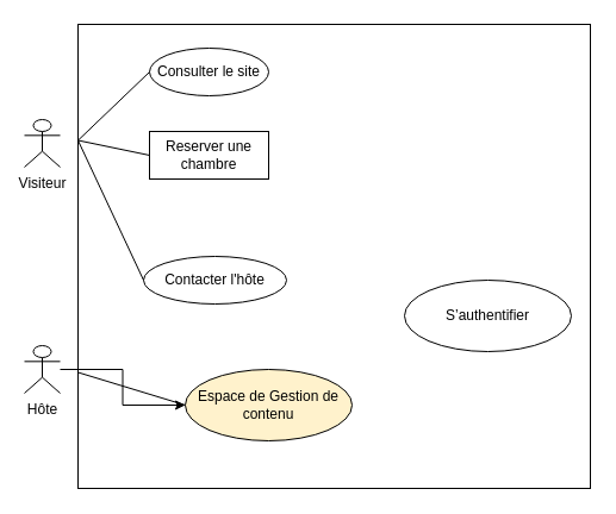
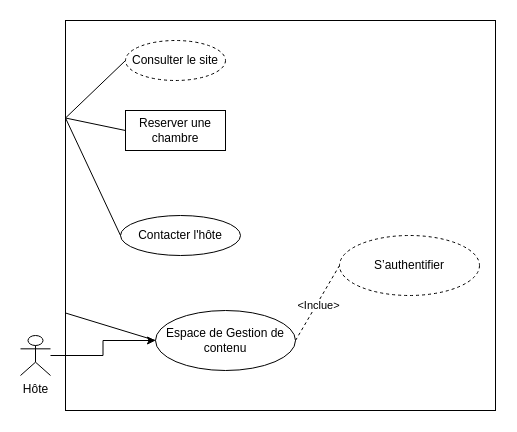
  <mxCell id="0" />
  <mxCell id="1" parent="0" />
  <mxCell id="2" value="" style="rounded=0;whiteSpace=wrap;html=1;" parent="1" vertex="1"><mxGeometry x="65" y="20" width="430" height="390" as="geometry" /></mxCell>
- <mxCell id="3" value="Consulter le site" style="ellipse;whiteSpace=wrap;html=1;" parent="1" vertex="1"><mxGeometry x="125" y="40" width="100" height="40" as="geometry" /></mxCell>
+ <mxCell id="3" value="Consulter le site" style="ellipse;whiteSpace=wrap;html=1;dashed=1;" parent="1" vertex="1"><mxGeometry x="125" y="40" width="100" height="40" as="geometry" /></mxCell>
  <mxCell id="4" value="Reserver une chambre" style="whiteSpace=wrap;html=1;rounded=0;" parent="1" vertex="1"><mxGeometry x="125" y="110" width="100" height="40" as="geometry" /></mxCell>
  <mxCell id="5" value="Contacter l'hôte" style="ellipse;whiteSpace=wrap;html=1;" parent="1" vertex="1"><mxGeometry x="120" y="215" width="120" height="40" as="geometry" /></mxCell>
- <mxCell id="6" value="S’authentifier" style="ellipse;whiteSpace=wrap;html=1;" parent="1" vertex="1"><mxGeometry x="339" y="235" width="140" height="60" as="geometry" /></mxCell>
+ <mxCell id="6" value="S’authentifier" style="ellipse;whiteSpace=wrap;html=1;dashed=1;" parent="1" vertex="1"><mxGeometry x="339" y="235" width="140" height="60" as="geometry" /></mxCell>
  <mxCell id="7" value="" style="edgeStyle=orthogonalEdgeStyle;rounded=0;orthogonalLoop=1;jettySize=auto;html=1;" parent="1" source="8" target="9" edge="1"><mxGeometry relative="1" as="geometry" /></mxCell>
- <mxCell id="8" value="Hôte" style="shape=umlActor;verticalLabelPosition=bottom;verticalAlign=top;html=1;outlineConnect=0;" parent="1" vertex="1"><mxGeometry x="20" y="290" width="30" height="40" as="geometry" /></mxCell>
- <mxCell id="9" value="Espace de Gestion de contenu" style="ellipse;whiteSpace=wrap;html=1;fillColor=#fff2cc;" parent="1" vertex="1"><mxGeometry x="155" y="310" width="140" height="60" as="geometry" /></mxCell>
+ <mxCell id="8" value="Hôte" style="shape=umlActor;verticalLabelPosition=bottom;verticalAlign=top;html=1;outlineConnect=0;" parent="1" vertex="1"><mxGeometry x="20" y="335" width="30" height="40" as="geometry" /></mxCell>
+ <mxCell id="9" value="Espace de Gestion de contenu" style="ellipse;whiteSpace=wrap;html=1;" parent="1" vertex="1"><mxGeometry x="155" y="310" width="140" height="60" as="geometry" /></mxCell>
  <mxCell id="10" value="" style="endArrow=none;html=1;entryX=0;entryY=0.5;entryDx=0;entryDy=0;exitX=0;exitY=0.25;exitDx=0;exitDy=0;" parent="1" source="2" target="4" edge="1"><mxGeometry width="50" height="50" relative="1" as="geometry"><mxPoint x="95" y="160" as="sourcePoint" /><mxPoint x="165" y="70" as="targetPoint" /><Array as="points" /></mxGeometry></mxCell>
  <mxCell id="11" value="" style="endArrow=none;html=1;entryX=0;entryY=0.5;entryDx=0;entryDy=0;exitX=0;exitY=0.25;exitDx=0;exitDy=0;" parent="1" source="2" target="5" edge="1"><mxGeometry width="50" height="50" relative="1" as="geometry"><mxPoint x="95" y="160" as="sourcePoint" /><mxPoint x="375" y="230" as="targetPoint" /></mxGeometry></mxCell>
  <mxCell id="12" value="" style="endArrow=none;html=1;entryX=0;entryY=0.5;entryDx=0;entryDy=0;exitX=0;exitY=0.75;exitDx=0;exitDy=0;" parent="1" source="2" target="9" edge="1"><mxGeometry width="50" height="50" relative="1" as="geometry"><mxPoint x="95" y="340" as="sourcePoint" /><mxPoint x="375" y="230" as="targetPoint" /></mxGeometry></mxCell>
- <mxCell id="13" value="Visiteur&lt;br&gt;" style="shape=umlActor;verticalLabelPosition=bottom;verticalAlign=top;html=1;outlineConnect=0;" parent="1" vertex="1"><mxGeometry x="20" y="100" width="30" height="40" as="geometry" /></mxCell>
+ <mxCell id="14" value="" style="endArrow=none;dashed=1;html=1;exitX=1;exitY=0.5;exitDx=0;exitDy=0;entryX=0;entryY=0.5;entryDx=0;entryDy=0;" parent="1" source="9" target="6" edge="1"><mxGeometry width="50" height="50" relative="1" as="geometry"><mxPoint x="325" y="190" as="sourcePoint" /><mxPoint x="375" y="140" as="targetPoint" /></mxGeometry></mxCell>
+ <mxCell id="15" value="&amp;lt;Inclue&amp;gt;" style="edgeLabel;html=1;align=center;verticalAlign=middle;resizable=0;points=[];" parent="14" vertex="1" connectable="0"><mxGeometry x="-0.043" y="-1" relative="1" as="geometry"><mxPoint as="offset" /></mxGeometry></mxCell>
  <mxCell id="16" value="" style="endArrow=none;html=1;entryX=0;entryY=0.5;entryDx=0;entryDy=0;exitX=0;exitY=0.25;exitDx=0;exitDy=0;" parent="1" source="2" target="3" edge="1"><mxGeometry width="50" height="50" relative="1" as="geometry"><mxPoint x="64" y="170" as="sourcePoint" /><mxPoint x="185" y="140" as="targetPoint" /></mxGeometry></mxCell>
